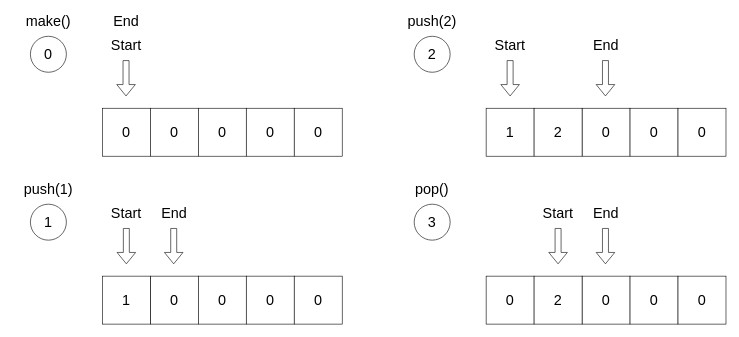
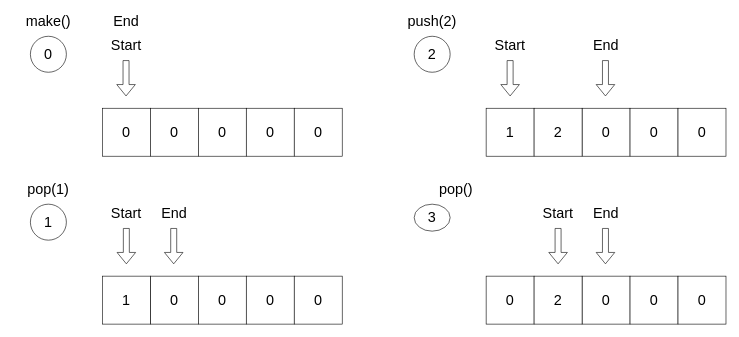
  <mxCell id="0" />
  <mxCell id="1" parent="0" />
  <mxCell id="2" value="&lt;font style=&quot;font-size: 24px;&quot;&gt;0&lt;/font&gt;" style="whiteSpace=wrap;html=1;aspect=fixed;" parent="1" vertex="1"><mxGeometry x="170" y="180" width="80" height="80" as="geometry" /></mxCell>
  <mxCell id="3" value="&lt;font style=&quot;font-size: 24px;&quot;&gt;0&lt;/font&gt;" style="whiteSpace=wrap;html=1;aspect=fixed;" parent="1" vertex="1"><mxGeometry x="250" y="180" width="80" height="80" as="geometry" /></mxCell>
  <mxCell id="4" value="&lt;font style=&quot;font-size: 24px;&quot;&gt;0&lt;/font&gt;" style="whiteSpace=wrap;html=1;aspect=fixed;" parent="1" vertex="1"><mxGeometry x="330" y="180" width="80" height="80" as="geometry" /></mxCell>
  <mxCell id="5" value="&lt;font style=&quot;font-size: 24px;&quot;&gt;0&lt;/font&gt;" style="whiteSpace=wrap;html=1;aspect=fixed;" parent="1" vertex="1"><mxGeometry x="410" y="180" width="80" height="80" as="geometry" /></mxCell>
  <mxCell id="6" value="&lt;font style=&quot;font-size: 24px;&quot;&gt;0&lt;/font&gt;" style="whiteSpace=wrap;html=1;aspect=fixed;" parent="1" vertex="1"><mxGeometry x="490" y="180" width="80" height="80" as="geometry" /></mxCell>
  <mxCell id="7" value="" style="shape=flexArrow;endArrow=classic;html=1;rounded=0;" parent="1" edge="1"><mxGeometry width="50" height="50" relative="1" as="geometry"><mxPoint x="209.5" y="100" as="sourcePoint" /><mxPoint x="209.5" y="160" as="targetPoint" /></mxGeometry></mxCell>
  <mxCell id="8" value="&lt;font style=&quot;font-size: 24px;&quot;&gt;Start&lt;/font&gt;" style="text;html=1;strokeColor=none;fillColor=none;align=center;verticalAlign=middle;whiteSpace=wrap;rounded=0;" parent="1" vertex="1"><mxGeometry x="180" y="60" width="60" height="30" as="geometry" /></mxCell>
  <mxCell id="9" value="&lt;font style=&quot;font-size: 24px;&quot;&gt;End&lt;/font&gt;" style="text;html=1;strokeColor=none;fillColor=none;align=center;verticalAlign=middle;whiteSpace=wrap;rounded=0;" parent="1" vertex="1"><mxGeometry x="180" y="20" width="60" height="30" as="geometry" /></mxCell>
- <mxCell id="10" value="&lt;font style=&quot;font-size: 24px;&quot;&gt;push(1)&lt;/font&gt;" style="text;html=1;strokeColor=none;fillColor=none;align=center;verticalAlign=middle;whiteSpace=wrap;rounded=0;" parent="1" vertex="1"><mxGeometry x="20" y="300" width="120" height="30" as="geometry" /></mxCell>
+ <mxCell id="10" value="&lt;font style=&quot;font-size: 24px;&quot;&gt;pop(1)&lt;/font&gt;" style="text;html=1;strokeColor=none;fillColor=none;align=center;verticalAlign=middle;whiteSpace=wrap;rounded=0;" parent="1" vertex="1"><mxGeometry x="20" y="300" width="120" height="30" as="geometry" /></mxCell>
  <mxCell id="11" value="&lt;font style=&quot;font-size: 24px;&quot;&gt;0&lt;/font&gt;" style="whiteSpace=wrap;html=1;aspect=fixed;" parent="1" vertex="1"><mxGeometry x="250" y="460" width="80" height="80" as="geometry" /></mxCell>
  <mxCell id="12" value="&lt;font style=&quot;font-size: 24px;&quot;&gt;0&lt;/font&gt;" style="whiteSpace=wrap;html=1;aspect=fixed;" parent="1" vertex="1"><mxGeometry x="330" y="460" width="80" height="80" as="geometry" /></mxCell>
  <mxCell id="13" value="&lt;font style=&quot;font-size: 24px;&quot;&gt;0&lt;/font&gt;" style="whiteSpace=wrap;html=1;aspect=fixed;" parent="1" vertex="1"><mxGeometry x="410" y="460" width="80" height="80" as="geometry" /></mxCell>
  <mxCell id="14" value="&lt;font style=&quot;font-size: 24px;&quot;&gt;0&lt;/font&gt;" style="whiteSpace=wrap;html=1;aspect=fixed;" parent="1" vertex="1"><mxGeometry x="490" y="460" width="80" height="80" as="geometry" /></mxCell>
  <mxCell id="15" value="" style="shape=flexArrow;endArrow=classic;html=1;rounded=0;" parent="1" edge="1"><mxGeometry width="50" height="50" relative="1" as="geometry"><mxPoint x="210" y="380" as="sourcePoint" /><mxPoint x="210" y="440" as="targetPoint" /></mxGeometry></mxCell>
  <mxCell id="16" value="&lt;font style=&quot;font-size: 24px;&quot;&gt;Start&lt;/font&gt;" style="text;html=1;strokeColor=none;fillColor=none;align=center;verticalAlign=middle;whiteSpace=wrap;rounded=0;" parent="1" vertex="1"><mxGeometry x="180" y="340" width="60" height="30" as="geometry" /></mxCell>
  <mxCell id="17" value="&lt;font style=&quot;font-size: 24px;&quot;&gt;End&lt;/font&gt;" style="text;html=1;strokeColor=none;fillColor=none;align=center;verticalAlign=middle;whiteSpace=wrap;rounded=0;" parent="1" vertex="1"><mxGeometry x="260" y="340" width="60" height="30" as="geometry" /></mxCell>
  <mxCell id="18" value="&lt;font style=&quot;font-size: 24px;&quot;&gt;make()&lt;/font&gt;" style="text;html=1;strokeColor=none;fillColor=none;align=center;verticalAlign=middle;whiteSpace=wrap;rounded=0;" parent="1" vertex="1"><mxGeometry x="20" y="20" width="120" height="30" as="geometry" /></mxCell>
  <mxCell id="19" value="" style="shape=flexArrow;endArrow=classic;html=1;rounded=0;" parent="1" edge="1"><mxGeometry width="50" height="50" relative="1" as="geometry"><mxPoint x="289" y="380" as="sourcePoint" /><mxPoint x="289" y="440" as="targetPoint" /></mxGeometry></mxCell>
  <mxCell id="20" value="&lt;font style=&quot;font-size: 24px;&quot;&gt;1&lt;/font&gt;" style="rounded=0;whiteSpace=wrap;html=1;" parent="1" vertex="1"><mxGeometry x="170" y="460" width="80" height="80" as="geometry" /></mxCell>
  <mxCell id="21" value="&lt;font style=&quot;font-size: 24px;&quot;&gt;push(2)&lt;/font&gt;" style="text;html=1;strokeColor=none;fillColor=none;align=center;verticalAlign=middle;whiteSpace=wrap;rounded=0;" parent="1" vertex="1"><mxGeometry x="660" y="20" width="120" height="30" as="geometry" /></mxCell>
  <mxCell id="22" value="&lt;font style=&quot;font-size: 24px;&quot;&gt;0&lt;/font&gt;" style="whiteSpace=wrap;html=1;aspect=fixed;" parent="1" vertex="1"><mxGeometry x="970" y="180" width="80" height="80" as="geometry" /></mxCell>
  <mxCell id="23" value="&lt;font style=&quot;font-size: 24px;&quot;&gt;0&lt;/font&gt;" style="whiteSpace=wrap;html=1;aspect=fixed;" parent="1" vertex="1"><mxGeometry x="1050" y="180" width="80" height="80" as="geometry" /></mxCell>
  <mxCell id="24" value="&lt;font style=&quot;font-size: 24px;&quot;&gt;0&lt;/font&gt;" style="whiteSpace=wrap;html=1;aspect=fixed;" parent="1" vertex="1"><mxGeometry x="1130" y="180" width="80" height="80" as="geometry" /></mxCell>
  <mxCell id="25" value="" style="shape=flexArrow;endArrow=classic;html=1;rounded=0;" parent="1" edge="1"><mxGeometry width="50" height="50" relative="1" as="geometry"><mxPoint x="850" y="100" as="sourcePoint" /><mxPoint x="850" y="160" as="targetPoint" /></mxGeometry></mxCell>
  <mxCell id="26" value="&lt;font style=&quot;font-size: 24px;&quot;&gt;Start&lt;/font&gt;" style="text;html=1;strokeColor=none;fillColor=none;align=center;verticalAlign=middle;whiteSpace=wrap;rounded=0;" parent="1" vertex="1"><mxGeometry x="820" y="60" width="60" height="30" as="geometry" /></mxCell>
  <mxCell id="27" value="&lt;font style=&quot;font-size: 24px;&quot;&gt;End&lt;/font&gt;" style="text;html=1;strokeColor=none;fillColor=none;align=center;verticalAlign=middle;whiteSpace=wrap;rounded=0;" parent="1" vertex="1"><mxGeometry x="980" y="60" width="60" height="30" as="geometry" /></mxCell>
  <mxCell id="28" value="" style="shape=flexArrow;endArrow=classic;html=1;rounded=0;" parent="1" edge="1"><mxGeometry width="50" height="50" relative="1" as="geometry"><mxPoint x="1009" y="100" as="sourcePoint" /><mxPoint x="1009" y="160" as="targetPoint" /></mxGeometry></mxCell>
  <mxCell id="29" value="&lt;font style=&quot;font-size: 24px;&quot;&gt;1&lt;/font&gt;" style="rounded=0;whiteSpace=wrap;html=1;" parent="1" vertex="1"><mxGeometry x="810" y="180" width="80" height="80" as="geometry" /></mxCell>
  <mxCell id="30" value="&lt;font style=&quot;font-size: 24px;&quot;&gt;2&lt;/font&gt;" style="rounded=0;whiteSpace=wrap;html=1;" parent="1" vertex="1"><mxGeometry x="890" y="180" width="80" height="80" as="geometry" /></mxCell>
- <mxCell id="31" value="&lt;font style=&quot;font-size: 24px;&quot;&gt;pop()&lt;/font&gt;" style="text;html=1;strokeColor=none;fillColor=none;align=center;verticalAlign=middle;whiteSpace=wrap;rounded=0;" parent="1" vertex="1"><mxGeometry x="660" y="300" width="120" height="30" as="geometry" /></mxCell>
+ <mxCell id="31" value="&lt;font style=&quot;font-size: 24px;&quot;&gt;pop()&lt;/font&gt;" style="text;html=1;strokeColor=none;fillColor=none;align=center;verticalAlign=middle;whiteSpace=wrap;rounded=0;" parent="1" vertex="1"><mxGeometry x="700" y="300" width="120" height="30" as="geometry" /></mxCell>
  <mxCell id="32" value="&lt;font style=&quot;font-size: 24px;&quot;&gt;0&lt;/font&gt;" style="whiteSpace=wrap;html=1;aspect=fixed;" parent="1" vertex="1"><mxGeometry x="970" y="460" width="80" height="80" as="geometry" /></mxCell>
  <mxCell id="33" value="&lt;font style=&quot;font-size: 24px;&quot;&gt;0&lt;/font&gt;" style="whiteSpace=wrap;html=1;aspect=fixed;" parent="1" vertex="1"><mxGeometry x="1050" y="460" width="80" height="80" as="geometry" /></mxCell>
  <mxCell id="34" value="&lt;font style=&quot;font-size: 24px;&quot;&gt;0&lt;/font&gt;" style="whiteSpace=wrap;html=1;aspect=fixed;" parent="1" vertex="1"><mxGeometry x="1130" y="460" width="80" height="80" as="geometry" /></mxCell>
  <mxCell id="35" value="" style="shape=flexArrow;endArrow=classic;html=1;rounded=0;" parent="1" edge="1"><mxGeometry width="50" height="50" relative="1" as="geometry"><mxPoint x="930" y="380" as="sourcePoint" /><mxPoint x="930" y="440" as="targetPoint" /></mxGeometry></mxCell>
  <mxCell id="36" value="&lt;font style=&quot;font-size: 24px;&quot;&gt;Start&lt;/font&gt;" style="text;html=1;strokeColor=none;fillColor=none;align=center;verticalAlign=middle;whiteSpace=wrap;rounded=0;" parent="1" vertex="1"><mxGeometry x="900" y="340" width="60" height="30" as="geometry" /></mxCell>
  <mxCell id="37" value="&lt;font style=&quot;font-size: 24px;&quot;&gt;End&lt;/font&gt;" style="text;html=1;strokeColor=none;fillColor=none;align=center;verticalAlign=middle;whiteSpace=wrap;rounded=0;" parent="1" vertex="1"><mxGeometry x="980" y="340" width="60" height="30" as="geometry" /></mxCell>
  <mxCell id="38" value="" style="shape=flexArrow;endArrow=classic;html=1;rounded=0;" parent="1" edge="1"><mxGeometry width="50" height="50" relative="1" as="geometry"><mxPoint x="1009" y="380" as="sourcePoint" /><mxPoint x="1009" y="440" as="targetPoint" /></mxGeometry></mxCell>
  <mxCell id="39" value="&lt;font style=&quot;font-size: 24px;&quot;&gt;0&lt;/font&gt;" style="rounded=0;whiteSpace=wrap;html=1;" parent="1" vertex="1"><mxGeometry x="810" y="460" width="80" height="80" as="geometry" /></mxCell>
  <mxCell id="40" value="&lt;font style=&quot;font-size: 24px;&quot;&gt;2&lt;/font&gt;" style="rounded=0;whiteSpace=wrap;html=1;" parent="1" vertex="1"><mxGeometry x="890" y="460" width="80" height="80" as="geometry" /></mxCell>
  <mxCell id="41" value="&lt;font style=&quot;font-size: 24px;&quot;&gt;0&lt;/font&gt;" style="ellipse;whiteSpace=wrap;html=1;" vertex="1" parent="1"><mxGeometry x="50" y="60" width="60" height="60" as="geometry" /></mxCell>
  <mxCell id="42" value="&lt;font style=&quot;font-size: 24px;&quot;&gt;1&lt;/font&gt;" style="ellipse;whiteSpace=wrap;html=1;" vertex="1" parent="1"><mxGeometry x="50" y="340" width="60" height="60" as="geometry" /></mxCell>
  <mxCell id="43" value="&lt;font style=&quot;font-size: 24px;&quot;&gt;2&lt;/font&gt;" style="ellipse;whiteSpace=wrap;html=1;" vertex="1" parent="1"><mxGeometry x="690" y="60" width="60" height="60" as="geometry" /></mxCell>
- <mxCell id="44" value="&lt;font style=&quot;font-size: 24px;&quot;&gt;3&lt;/font&gt;" style="ellipse;whiteSpace=wrap;html=1;" vertex="1" parent="1"><mxGeometry x="690" y="340" width="60" height="60" as="geometry" /></mxCell>
+ <mxCell id="44" value="&lt;font style=&quot;font-size: 24px;&quot;&gt;3&lt;/font&gt;" style="ellipse;whiteSpace=wrap;html=1;" vertex="1" parent="1"><mxGeometry x="690" y="340" width="60" height="45" as="geometry" /></mxCell>
